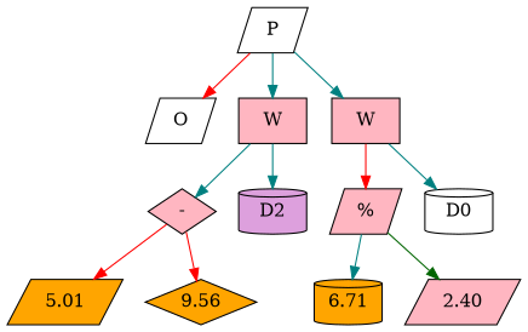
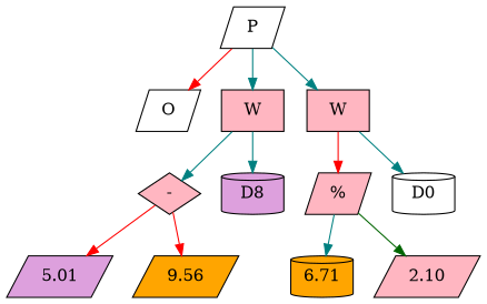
  digraph {
    node [fillcolor=lightpink shape=parallelogram style=filled]
    edge [color=teal]
    n1 [fillcolor=white label=O]
    n2 [fillcolor=white label=P]
    n3 [label=W shape=box]
    n4 [label=W shape=box]
    n5 [label="-" shape=diamond]
-   n6 [fillcolor=plum label=D2 shape=cylinder]
+   n6 [fillcolor=plum label=D8 shape=cylinder]
    n7 [label="%"]
    n8 [fillcolor=white label=D0 shape=cylinder]
-   n9 [fillcolor=orange label=5.01]
-   n10 [fillcolor=orange label=9.56 shape=diamond]
+   n9 [fillcolor=plum label=5.01]
+   n10 [fillcolor=orange label=9.56]
    n11 [fillcolor=orange label=6.71 shape=cylinder]
-   n12 [label=2.40]
+   n12 [label=2.10]
    n2 -> n1 [color=red]
    n2 -> n3
    n2 -> n4
    n3 -> n5
    n3 -> n6
    n4 -> n7 [color=red]
    n4 -> n8
    n5 -> n9 [color=red]
    n5 -> n10 [color=red]
    n7 -> n11
    n7 -> n12 [color=darkgreen]
  }
